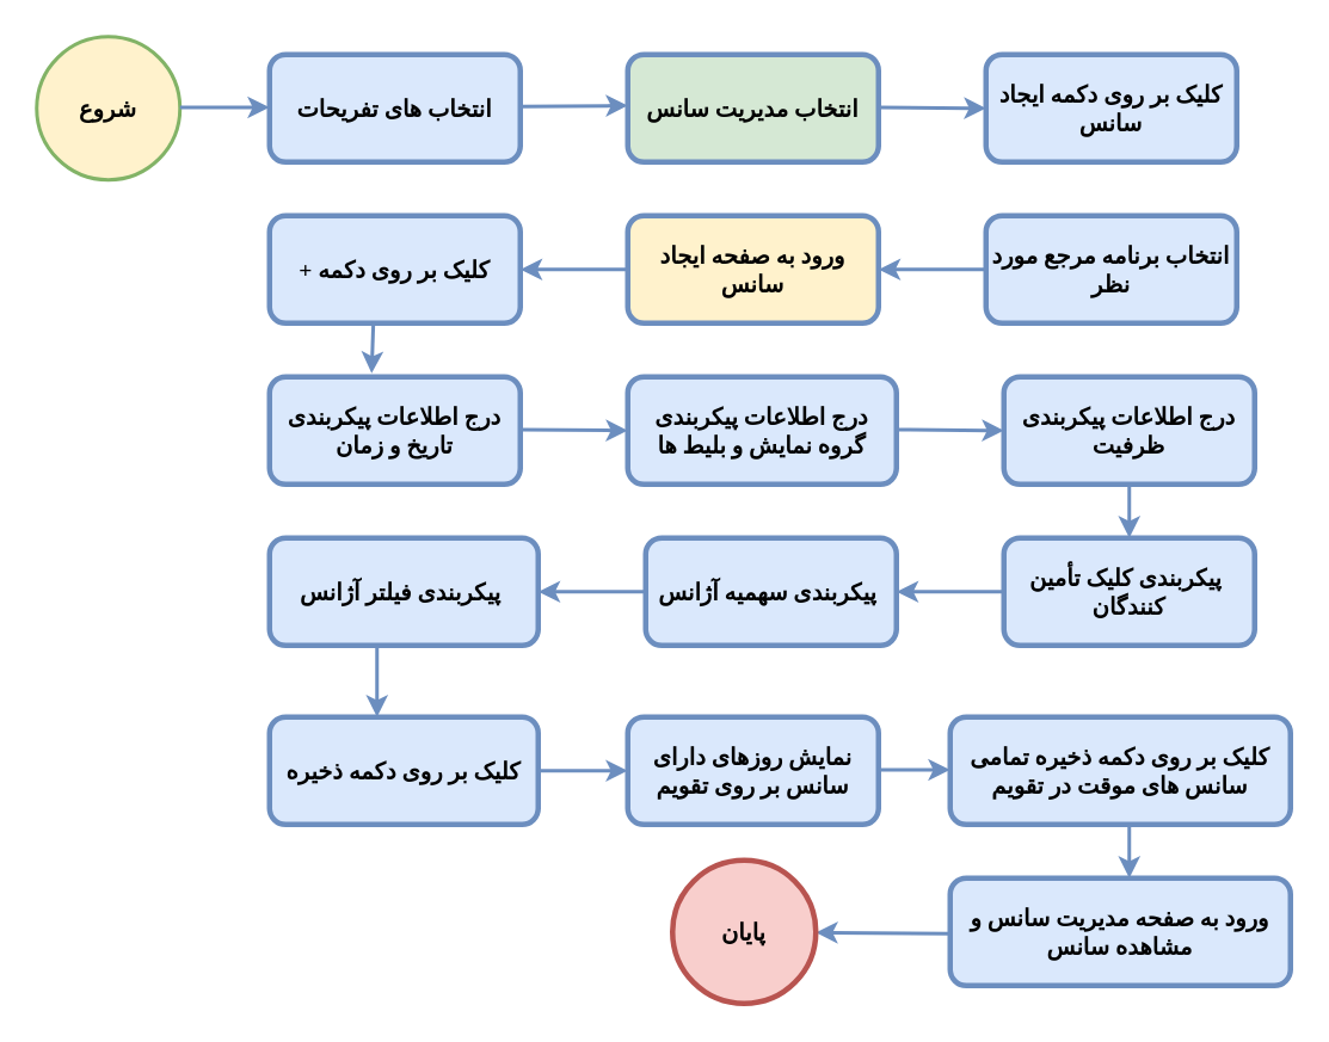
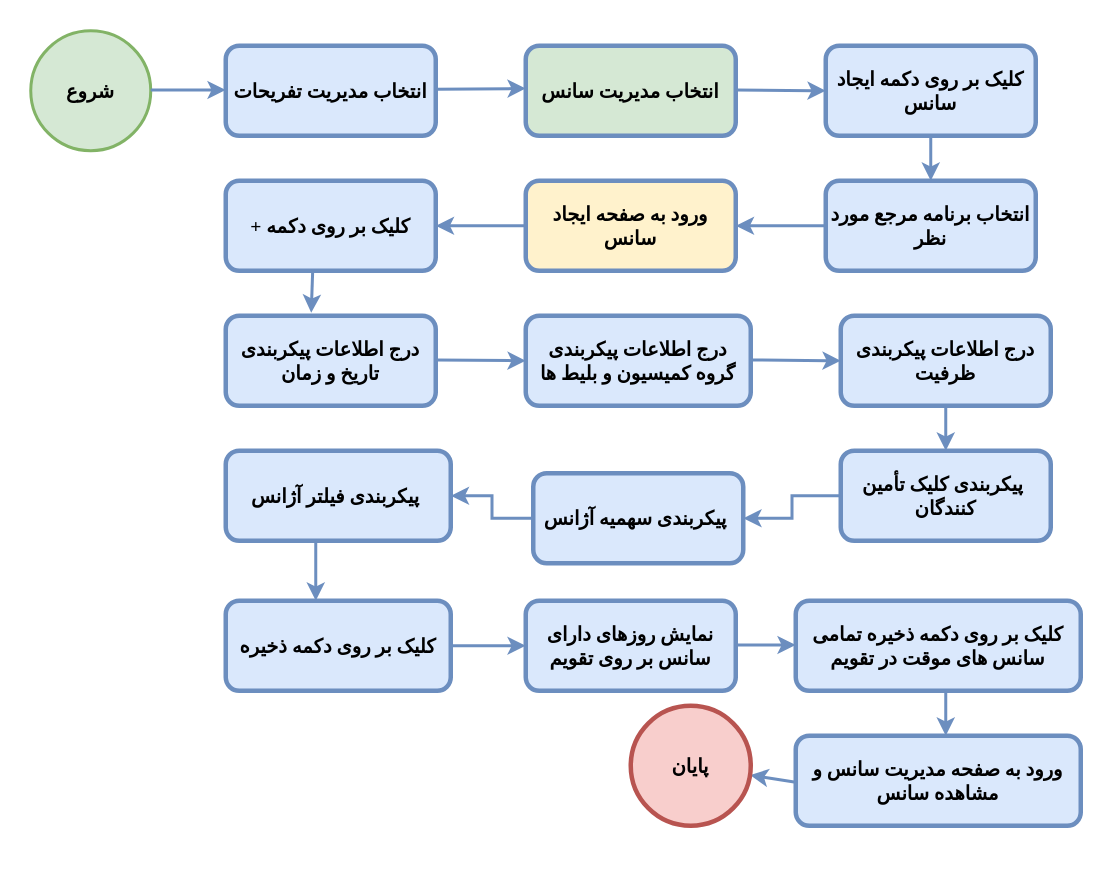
  <mxCell id="0" />
  <mxCell id="1" parent="0" />
- <mxCell id="2" value="&lt;b&gt;&lt;font style=&quot;font-size: 13px;&quot; face=&quot;Tahoma&quot;&gt;شروع&lt;/font&gt;&lt;/b&gt;" style="ellipse;whiteSpace=wrap;html=1;aspect=fixed;fillColor=#fff2cc;strokeColor=#82b366;strokeWidth=2;" parent="1" vertex="1"><mxGeometry x="20" y="20" width="80" height="80" as="geometry" /></mxCell>
- <mxCell id="3" value="&lt;b&gt;انتخاب های تفریحات&lt;/b&gt;" style="rounded=1;whiteSpace=wrap;html=1;strokeWidth=3;fontFamily=Tahoma;fontSize=13;fillColor=#dae8fc;strokeColor=#6c8ebf;" parent="1" vertex="1"><mxGeometry x="150" y="30" width="140" height="60" as="geometry" /></mxCell>
+ <mxCell id="2" value="&lt;b&gt;&lt;font style=&quot;font-size: 13px;&quot; face=&quot;Tahoma&quot;&gt;شروع&lt;/font&gt;&lt;/b&gt;" style="ellipse;whiteSpace=wrap;html=1;aspect=fixed;fillColor=#d5e8d4;strokeColor=#82b366;strokeWidth=2;" parent="1" vertex="1"><mxGeometry x="20" y="20" width="80" height="80" as="geometry" /></mxCell>
+ <mxCell id="3" value="&lt;b&gt;انتخاب مدیریت تفریحات&lt;/b&gt;" style="rounded=1;whiteSpace=wrap;html=1;strokeWidth=3;fontFamily=Tahoma;fontSize=13;fillColor=#dae8fc;strokeColor=#6c8ebf;" parent="1" vertex="1"><mxGeometry x="150" y="30" width="140" height="60" as="geometry" /></mxCell>
  <mxCell id="4" value="&lt;b&gt;انتخاب مدیریت سانس&lt;/b&gt;" style="rounded=1;whiteSpace=wrap;html=1;strokeWidth=3;fontFamily=Tahoma;fontSize=13;fillColor=#d5e8d4;strokeColor=#6c8ebf;" parent="1" vertex="1"><mxGeometry x="350" y="30" width="140" height="60" as="geometry" /></mxCell>
+ <mxCell id="5" style="edgeStyle=orthogonalEdgeStyle;rounded=0;orthogonalLoop=1;jettySize=auto;html=1;exitX=0.5;exitY=1;exitDx=0;exitDy=0;entryX=0.5;entryY=0;entryDx=0;entryDy=0;fontSize=13;fontFamily=Tahoma;strokeColor=#6c8ebf;strokeWidth=2;fillColor=#dae8fc;" edge="1" parent="1" source="6" target="8"><mxGeometry relative="1" as="geometry" /></mxCell>
  <mxCell id="6" value="&lt;b&gt;کلیک بر روی دکمه ایجاد سانس&lt;/b&gt;" style="rounded=1;whiteSpace=wrap;html=1;strokeWidth=3;fontFamily=Tahoma;fontSize=13;fillColor=#dae8fc;strokeColor=#6c8ebf;" parent="1" vertex="1"><mxGeometry x="550" y="30" width="140" height="60" as="geometry" /></mxCell>
  <mxCell id="7" style="edgeStyle=orthogonalEdgeStyle;rounded=0;orthogonalLoop=1;jettySize=auto;html=1;exitX=0;exitY=0.5;exitDx=0;exitDy=0;entryX=1;entryY=0.5;entryDx=0;entryDy=0;fontSize=13;fontFamily=Tahoma;strokeColor=#6c8ebf;strokeWidth=2;fillColor=#dae8fc;" edge="1" parent="1" source="8" target="10"><mxGeometry relative="1" as="geometry" /></mxCell>
  <mxCell id="8" value="&lt;b&gt;انتخاب برنامه مرجع مورد نظر&lt;/b&gt;" style="rounded=1;whiteSpace=wrap;html=1;strokeWidth=3;fontFamily=Tahoma;fontSize=13;fillColor=#dae8fc;strokeColor=#6c8ebf;" parent="1" vertex="1"><mxGeometry x="550" y="120" width="140" height="60" as="geometry" /></mxCell>
  <mxCell id="9" style="edgeStyle=orthogonalEdgeStyle;rounded=0;orthogonalLoop=1;jettySize=auto;html=1;exitX=0;exitY=0.5;exitDx=0;exitDy=0;entryX=1;entryY=0.5;entryDx=0;entryDy=0;fontSize=13;fontFamily=Tahoma;strokeColor=#6c8ebf;strokeWidth=2;fillColor=#dae8fc;" edge="1" parent="1" source="10" target="11"><mxGeometry relative="1" as="geometry" /></mxCell>
  <mxCell id="10" value="&lt;b&gt;ورود به صفحه ایجاد سانس&lt;/b&gt;" style="rounded=1;whiteSpace=wrap;html=1;strokeWidth=3;fontFamily=Tahoma;fontSize=13;fillColor=#fff2cc;strokeColor=#6c8ebf;" parent="1" vertex="1"><mxGeometry x="350" y="120" width="140" height="60" as="geometry" /></mxCell>
  <mxCell id="11" value="&lt;b&gt;کلیک بر روی دکمه +&lt;/b&gt;" style="rounded=1;whiteSpace=wrap;html=1;strokeWidth=3;fontFamily=Tahoma;fontSize=13;fillColor=#dae8fc;strokeColor=#6c8ebf;textDirection=rtl;" parent="1" vertex="1"><mxGeometry x="150" y="120" width="140" height="60" as="geometry" /></mxCell>
  <mxCell id="12" value="&lt;b&gt;درج اطلاعات پیکربندی تاریخ و زمان&lt;/b&gt;" style="rounded=1;whiteSpace=wrap;html=1;strokeWidth=3;fontFamily=Tahoma;fontSize=13;fillColor=#dae8fc;strokeColor=#6c8ebf;textDirection=rtl;" parent="1" vertex="1"><mxGeometry x="150" y="210" width="140" height="60" as="geometry" /></mxCell>
- <mxCell id="13" value="&lt;b&gt;درج اطلاعات پیکربندی گروه نمایش و بلیط ها&lt;/b&gt;" style="rounded=1;whiteSpace=wrap;html=1;strokeWidth=3;fontFamily=Tahoma;fontSize=13;fillColor=#dae8fc;strokeColor=#6c8ebf;textDirection=rtl;" parent="1" vertex="1"><mxGeometry x="350" y="210" width="150" height="60" as="geometry" /></mxCell>
+ <mxCell id="13" value="&lt;b&gt;درج اطلاعات پیکربندی گروه کمیسیون و بلیط ها&lt;/b&gt;" style="rounded=1;whiteSpace=wrap;html=1;strokeWidth=3;fontFamily=Tahoma;fontSize=13;fillColor=#dae8fc;strokeColor=#6c8ebf;textDirection=rtl;" parent="1" vertex="1"><mxGeometry x="350" y="210" width="150" height="60" as="geometry" /></mxCell>
  <mxCell id="14" style="edgeStyle=orthogonalEdgeStyle;rounded=0;orthogonalLoop=1;jettySize=auto;html=1;exitX=0.5;exitY=1;exitDx=0;exitDy=0;entryX=0.5;entryY=0;entryDx=0;entryDy=0;fontSize=13;fontFamily=Tahoma;strokeColor=#6c8ebf;strokeWidth=2;fillColor=#dae8fc;" edge="1" parent="1" source="15" target="17"><mxGeometry relative="1" as="geometry" /></mxCell>
  <mxCell id="15" value="&lt;b&gt;درج اطلاعات پیکربندی ظرفیت&lt;/b&gt;" style="rounded=1;whiteSpace=wrap;html=1;strokeWidth=3;fontFamily=Tahoma;fontSize=13;fillColor=#dae8fc;strokeColor=#6c8ebf;textDirection=rtl;" parent="1" vertex="1"><mxGeometry x="560" y="210" width="140" height="60" as="geometry" /></mxCell>
  <mxCell id="16" style="edgeStyle=orthogonalEdgeStyle;rounded=0;orthogonalLoop=1;jettySize=auto;html=1;exitX=0;exitY=0.5;exitDx=0;exitDy=0;entryX=1;entryY=0.5;entryDx=0;entryDy=0;fontSize=13;fontFamily=Tahoma;strokeColor=#6c8ebf;strokeWidth=2;fillColor=#dae8fc;" edge="1" parent="1" source="17" target="19"><mxGeometry relative="1" as="geometry" /></mxCell>
  <mxCell id="17" value="&lt;b&gt;&amp;nbsp;پیکربندی کلیک تأمین کنندگان&lt;/b&gt;" style="rounded=1;whiteSpace=wrap;html=1;strokeWidth=3;fontFamily=Tahoma;fontSize=13;fillColor=#dae8fc;strokeColor=#6c8ebf;textDirection=rtl;" parent="1" vertex="1"><mxGeometry x="560" y="300" width="140" height="60" as="geometry" /></mxCell>
  <mxCell id="18" style="edgeStyle=orthogonalEdgeStyle;rounded=0;orthogonalLoop=1;jettySize=auto;html=1;exitX=0;exitY=0.5;exitDx=0;exitDy=0;entryX=1;entryY=0.5;entryDx=0;entryDy=0;fontSize=13;fontFamily=Tahoma;strokeColor=#6c8ebf;strokeWidth=2;fillColor=#dae8fc;" edge="1" parent="1" source="19" target="20"><mxGeometry relative="1" as="geometry" /></mxCell>
- <mxCell id="19" value="&lt;b&gt;&amp;nbsp;پیکربندی سهمیه آژانس&lt;/b&gt;" style="rounded=1;whiteSpace=wrap;html=1;strokeWidth=3;fontFamily=Tahoma;fontSize=13;fillColor=#dae8fc;strokeColor=#6c8ebf;textDirection=rtl;" parent="1" vertex="1"><mxGeometry x="360" y="300" width="140" height="60" as="geometry" /></mxCell>
+ <mxCell id="19" value="&lt;b&gt;&amp;nbsp;پیکربندی سهمیه آژانس&lt;/b&gt;" style="rounded=1;whiteSpace=wrap;html=1;strokeWidth=3;fontFamily=Tahoma;fontSize=13;fillColor=#dae8fc;strokeColor=#6c8ebf;textDirection=rtl;" parent="1" vertex="1"><mxGeometry x="355" y="315" width="140" height="60" as="geometry" /></mxCell>
  <mxCell id="20" value="&lt;b&gt;&amp;nbsp;پیکربندی فیلتر آژانس&lt;/b&gt;" style="rounded=1;whiteSpace=wrap;html=1;strokeWidth=3;fontFamily=Tahoma;fontSize=13;fillColor=#dae8fc;strokeColor=#6c8ebf;textDirection=rtl;" parent="1" vertex="1"><mxGeometry x="150" y="300" width="150" height="60" as="geometry" /></mxCell>
  <mxCell id="21" value="" style="endArrow=classic;html=1;rounded=0;strokeWidth=2;fontFamily=Tahoma;fontSize=13;fillColor=#dae8fc;strokeColor=#6c8ebf;" parent="1" edge="1"><mxGeometry width="50" height="50" relative="1" as="geometry"><mxPoint x="210" y="360" as="sourcePoint" /><mxPoint x="210" y="400" as="targetPoint" /></mxGeometry></mxCell>
  <mxCell id="22" value="&lt;b&gt;کلیک بر روی دکمه ذخیره&lt;/b&gt;" style="rounded=1;whiteSpace=wrap;html=1;strokeWidth=3;fontFamily=Tahoma;fontSize=13;fillColor=#dae8fc;strokeColor=#6c8ebf;textDirection=rtl;" parent="1" vertex="1"><mxGeometry x="150" y="400" width="150" height="60" as="geometry" /></mxCell>
  <mxCell id="23" value="" style="endArrow=classic;html=1;rounded=0;strokeWidth=2;fontFamily=Tahoma;fontSize=13;fillColor=#dae8fc;strokeColor=#6c8ebf;" parent="1" edge="1"><mxGeometry width="50" height="50" relative="1" as="geometry"><mxPoint x="300" y="430" as="sourcePoint" /><mxPoint x="350" y="430" as="targetPoint" /></mxGeometry></mxCell>
  <mxCell id="24" value="" style="endArrow=classic;html=1;rounded=0;strokeWidth=2;fontFamily=Tahoma;fontSize=13;fillColor=#dae8fc;strokeColor=#6c8ebf;" parent="1" edge="1"><mxGeometry width="50" height="50" relative="1" as="geometry"><mxPoint x="480" y="429.5" as="sourcePoint" /><mxPoint x="530" y="429.5" as="targetPoint" /></mxGeometry></mxCell>
  <mxCell id="25" value="" style="endArrow=classic;html=1;rounded=0;strokeWidth=2;fontFamily=Tahoma;fontSize=13;fillColor=#dae8fc;strokeColor=#6c8ebf;" parent="1" edge="1"><mxGeometry width="50" height="50" relative="1" as="geometry"><mxPoint x="630" y="460" as="sourcePoint" /><mxPoint x="630" y="490" as="targetPoint" /></mxGeometry></mxCell>
  <mxCell id="26" value="" style="endArrow=classic;html=1;rounded=0;strokeWidth=2;fontFamily=Tahoma;fontSize=13;fillColor=#dae8fc;strokeColor=#6c8ebf;" parent="1" target="30" edge="1"><mxGeometry width="50" height="50" relative="1" as="geometry"><mxPoint x="530" y="521" as="sourcePoint" /><mxPoint x="490" y="521" as="targetPoint" /></mxGeometry></mxCell>
  <mxCell id="27" value="&lt;b&gt;نمایش روزهای دارای سانس بر روی تقویم&lt;/b&gt;" style="rounded=1;whiteSpace=wrap;html=1;strokeWidth=3;fontFamily=Tahoma;fontSize=13;fillColor=#dae8fc;strokeColor=#6c8ebf;textDirection=rtl;" parent="1" vertex="1"><mxGeometry x="350" y="400" width="140" height="60" as="geometry" /></mxCell>
  <mxCell id="28" value="&lt;b&gt;کلیک بر روی دکمه ذخیره تمامی سانس های موقت در تقویم&lt;/b&gt;" style="rounded=1;whiteSpace=wrap;html=1;strokeWidth=3;fontFamily=Tahoma;fontSize=13;fillColor=#dae8fc;strokeColor=#6c8ebf;textDirection=rtl;" parent="1" vertex="1"><mxGeometry x="530" y="400" width="190" height="60" as="geometry" /></mxCell>
  <mxCell id="29" value="&lt;b&gt;ورود به صفحه مدیریت سانس و مشاهده سانس&lt;/b&gt;" style="rounded=1;whiteSpace=wrap;html=1;strokeWidth=3;fontFamily=Tahoma;fontSize=13;fillColor=#dae8fc;strokeColor=#6c8ebf;textDirection=rtl;" parent="1" vertex="1"><mxGeometry x="530" y="490" width="190" height="60" as="geometry" /></mxCell>
- <mxCell id="30" value="&lt;b&gt;پایان&lt;/b&gt;" style="ellipse;whiteSpace=wrap;html=1;aspect=fixed;strokeWidth=3;fontFamily=Tahoma;fontSize=13;fillColor=#f8cecc;strokeColor=#b85450;" parent="1" vertex="1"><mxGeometry x="375" y="480" width="80" height="80" as="geometry" /></mxCell>
+ <mxCell id="30" value="&lt;b&gt;پایان&lt;/b&gt;" style="ellipse;whiteSpace=wrap;html=1;aspect=fixed;strokeWidth=3;fontFamily=Tahoma;fontSize=13;fillColor=#f8cecc;strokeColor=#b85450;" parent="1" vertex="1"><mxGeometry x="420" y="470" width="80" height="80" as="geometry" /></mxCell>
  <mxCell id="31" value="" style="endArrow=classic;html=1;rounded=0;strokeWidth=2;fontFamily=Tahoma;fontSize=13;fillColor=#dae8fc;strokeColor=#6c8ebf;" parent="1" edge="1"><mxGeometry width="50" height="50" relative="1" as="geometry"><mxPoint x="100" y="59.5" as="sourcePoint" /><mxPoint x="150" y="59.5" as="targetPoint" /></mxGeometry></mxCell>
  <mxCell id="32" value="" style="endArrow=classic;html=1;rounded=0;strokeWidth=2;fontFamily=Tahoma;fontSize=13;fillColor=#dae8fc;strokeColor=#6c8ebf;exitX=1;exitY=0.5;exitDx=0;exitDy=0;" parent="1" edge="1"><mxGeometry width="50" height="50" relative="1" as="geometry"><mxPoint x="290" y="59" as="sourcePoint" /><mxPoint x="350" y="58.5" as="targetPoint" /></mxGeometry></mxCell>
  <mxCell id="33" value="" style="endArrow=classic;html=1;rounded=0;strokeWidth=2;fontFamily=Tahoma;fontSize=13;fillColor=#dae8fc;strokeColor=#6c8ebf;entryX=0;entryY=0.5;entryDx=0;entryDy=0;" parent="1" target="6" edge="1"><mxGeometry width="50" height="50" relative="1" as="geometry"><mxPoint x="490" y="59.5" as="sourcePoint" /><mxPoint x="540" y="59.5" as="targetPoint" /></mxGeometry></mxCell>
  <mxCell id="34" value="" style="endArrow=classic;html=1;rounded=0;strokeWidth=2;fontFamily=Tahoma;fontSize=13;fillColor=#dae8fc;strokeColor=#6c8ebf;entryX=0.407;entryY=-0.033;entryDx=0;entryDy=0;entryPerimeter=0;" parent="1" target="12" edge="1"><mxGeometry width="50" height="50" relative="1" as="geometry"><mxPoint x="208" y="179" as="sourcePoint" /><mxPoint x="209.04" y="208.02" as="targetPoint" /></mxGeometry></mxCell>
  <mxCell id="35" value="" style="endArrow=classic;html=1;rounded=0;strokeWidth=2;fontFamily=Tahoma;fontSize=13;fillColor=#dae8fc;strokeColor=#6c8ebf;entryX=0;entryY=0.5;entryDx=0;entryDy=0;" parent="1" target="13" edge="1"><mxGeometry width="50" height="50" relative="1" as="geometry"><mxPoint x="290" y="239.5" as="sourcePoint" /><mxPoint x="340" y="239.5" as="targetPoint" /></mxGeometry></mxCell>
  <mxCell id="36" value="" style="endArrow=classic;html=1;rounded=0;strokeWidth=2;fontFamily=Tahoma;fontSize=13;fillColor=#dae8fc;strokeColor=#6c8ebf;entryX=0;entryY=0.5;entryDx=0;entryDy=0;" parent="1" target="15" edge="1"><mxGeometry width="50" height="50" relative="1" as="geometry"><mxPoint x="500" y="239.5" as="sourcePoint" /><mxPoint x="550" y="239.5" as="targetPoint" /></mxGeometry></mxCell>
